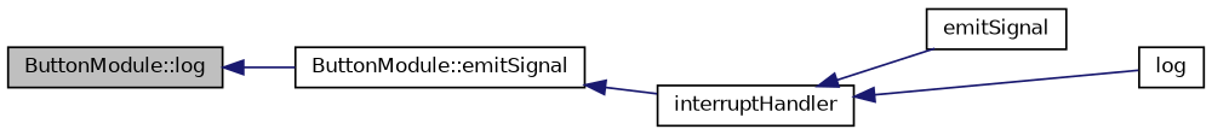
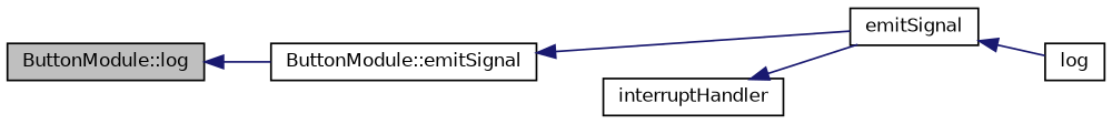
  digraph {
    rankdir=LR
    node [color=black fillcolor=white fontname=Helvetica fontsize=10 shape=record style=filled]
    edge [color=midnightblue dir=back fontname=Helvetica fontsize=10 labelfontname=Helvetica labelfontsize=10 style=solid]
    n1 [fillcolor=grey75 fontcolor=black height=0.2 label="ButtonModule::log" width=0.4]
    n2 [height=0.2 label="ButtonModule::emitSignal" width=0.4]
    n3 [height=0.2 label=interruptHandler width=0.4]
    n4 [height=0.2 label=emitSignal width=0.4]
    n5 [height=0.2 label=log width=0.4]
    n1 -> n2
-   n2 -> n3
+   n2 -> n4
    n3 -> n4
-   n3 -> n5
+   n4 -> n5
  }
